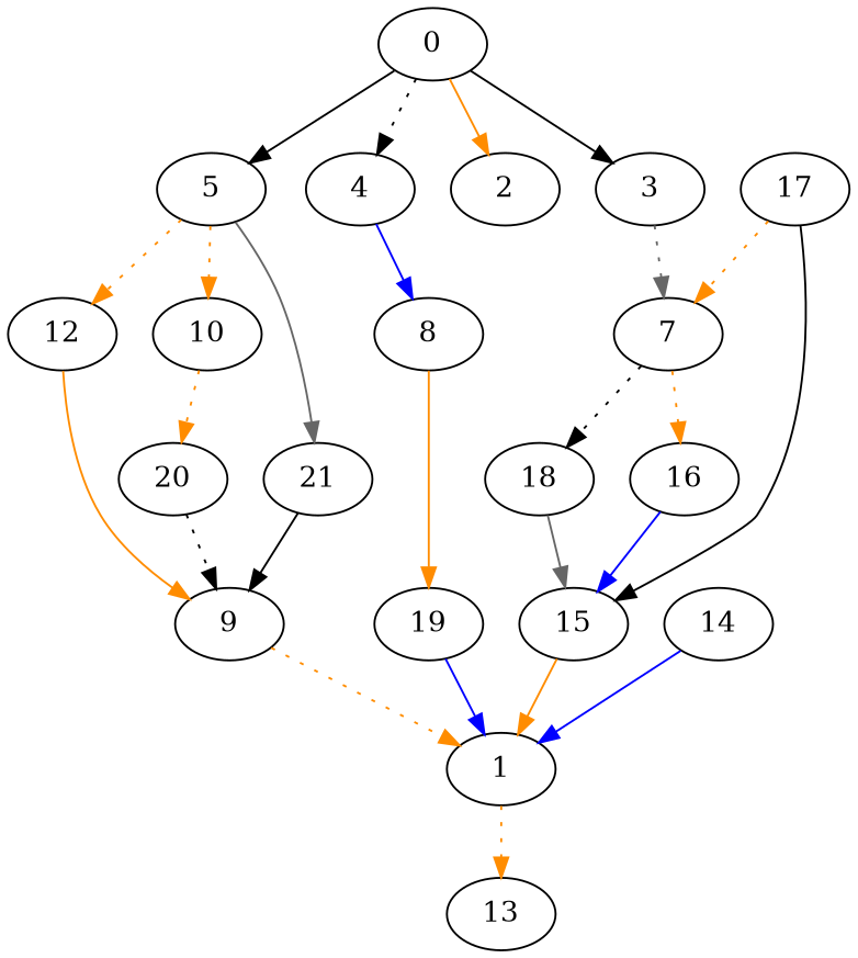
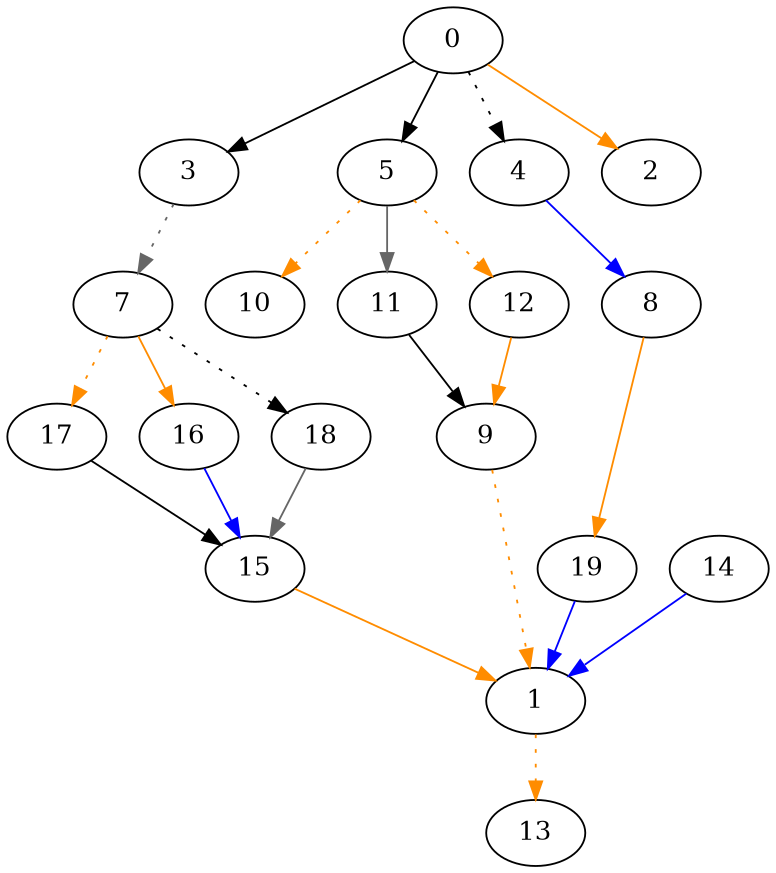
  digraph {
    "Duplicate states"=0
    GraphType=S_P
    "Max states in OPEN"=0
    Modes="120000ms; topo-ordered tasks, ; Pruning: task equivalence, fixed order ready list, ; F-value: ; Optimisation: best schedule length (SL) optimisation on equal, "
    NumberOfTasks=21
    "Pruned using list schedule length"=221921373
    "States removed from OPEN"=0
    TargetSystem="Homogeneous-2"
    "Time to schedule (ms)"=110991
    "Total idle time"=44
    "Total schedule length"=889
    "Total sequential time"=1559
    "Total states created"=557469594
    fontname="DejaVu Serif"
    node [Processor=0 Weight=79 fontname="DejaVu Serif"]
    edge [Weight=7 color=darkorange fontname="DejaVu Serif" style=solid]
    0 ["Finish time"=40 "Start time"=0 Weight=40]
    3 ["Finish time"=97 Processor=1 "Start time"=44 Weight=53]
    5 ["Finish time"=186 "Start time"=146 Weight=40]
    4 ["Finish time"=146 "Start time"=40 Weight=106]
    2 ["Finish time"=176 Processor=1 "Start time"=97]
    7 ["Finish time"=265 "Start time"=186]
    10 ["Finish time"=295 Processor=1 "Start time"=216]
-   11 ["Finish time"=638 Processor=1 "Start time"=559 label=21]
+   11 ["Finish time"=638 Processor=1 "Start time"=559]
    12 ["Finish time"=568 "Start time"=489]
    8 ["Finish time"=216 Processor=1 "Start time"=176 Weight=40]
    17 ["Finish time"=559 Processor=1 "Start time"=427 Weight=132]
    16 ["Finish time"=427 Processor=1 "Start time"=295 Weight=132]
    18 ["Finish time"=423 "Start time"=397 Weight=26]
-   20 ["Finish time"=489 "Start time"=423 Weight=66]
    9 ["Finish time"=717 Processor=1 "Start time"=638]
    19 ["Finish time"=344 "Start time"=265]
    15 ["Finish time"=661 "Start time"=568 Weight=93]
    1 ["Finish time"=823 Processor=1 "Start time"=717 Weight=106]
    13 ["Finish time"=889 Processor=1 "Start time"=823 Weight=66]
    14 ["Finish time"=714 "Start time"=661 Weight=53]
    0 -> 3 [Weight=4 color=black]
    0 -> 5 [Weight=10 color=black]
    0 -> 4 [color=black style=dotted]
    0 -> 2
    3 -> 7 [Weight=4 color=gray40 style=dotted]
    5 -> 10 [Weight=10 style=dotted]
    5 -> 11 [Weight=2 color=gray40]
    5 -> 12 [Weight=9 style=dotted]
    4 -> 8 [Weight=3 color=blue]
-   17 -> 7 [Weight=3 style=dotted]
-   7 -> 16 [Weight=4 style=dotted]
+   7 -> 17 [Weight=3 style=dotted]
+   7 -> 16 [Weight=4]
    7 -> 18 [Weight=9 color=black style=dotted]
-   10 -> 20 [Weight=5 style=dotted]
    11 -> 9 [Weight=6 color=black]
    12 -> 9 [Weight=2]
    8 -> 19 [Weight=10]
    17 -> 15 [Weight=6 color=black]
    16 -> 15 [Weight=2 color=blue]
    18 -> 15 [color=gray40]
-   20 -> 9 [Weight=8 color=black style=dotted]
    9 -> 1 [Weight=9 style=dotted]
    19 -> 1 [color=blue]
    15 -> 1
    1 -> 13 [Weight=6 style=dotted]
    14 -> 1 [Weight=3 color=blue]
  }
